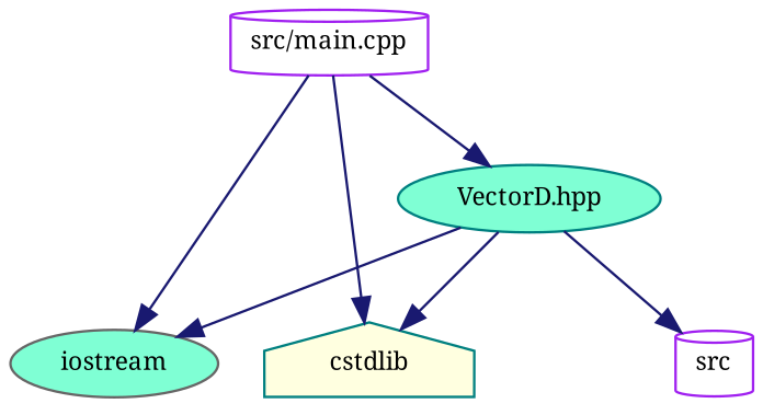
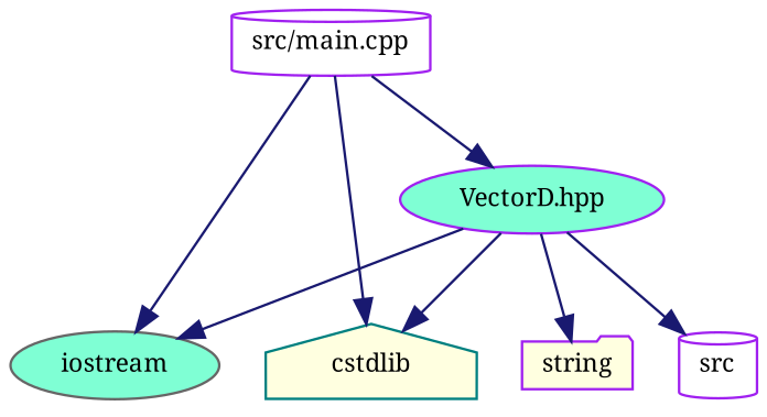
  digraph {
    fontname="Noto Serif"
    node [color=purple fillcolor=white fontname="Noto Serif" fontsize=10 shape=cylinder style=filled]
    edge [color=midnightblue fontname="Noto Serif" fontsize=10 labelfontname="Helvetica#FreeSans" labelfontsize=10 style=solid]
    n1 [fontcolor=black height=0.2 label="src/main.cpp" width=0.4]
    n2 [color=gray40 fillcolor=aquamarine height=0.2 label=iostream shape=ellipse width=0.4]
    n3 [color=teal fillcolor=lightyellow height=0.2 label=cstdlib shape=house width=0.4]
-   n4 [color=teal fillcolor=aquamarine height=0.2 label="VectorD.hpp" shape=ellipse width=0.4]
+   n4 [fillcolor=aquamarine height=0.2 label="VectorD.hpp" shape=ellipse width=0.4]
+   n5 [fillcolor=lightyellow height=0.2 label=string shape=folder width=0.4]
    n6 [height=0.2 label=src width=0.4]
    n1 -> n2
    n1 -> n3
    n1 -> n4
    n4 -> n2
    n4 -> n3
+   n4 -> n5
    n4 -> n6
  }
